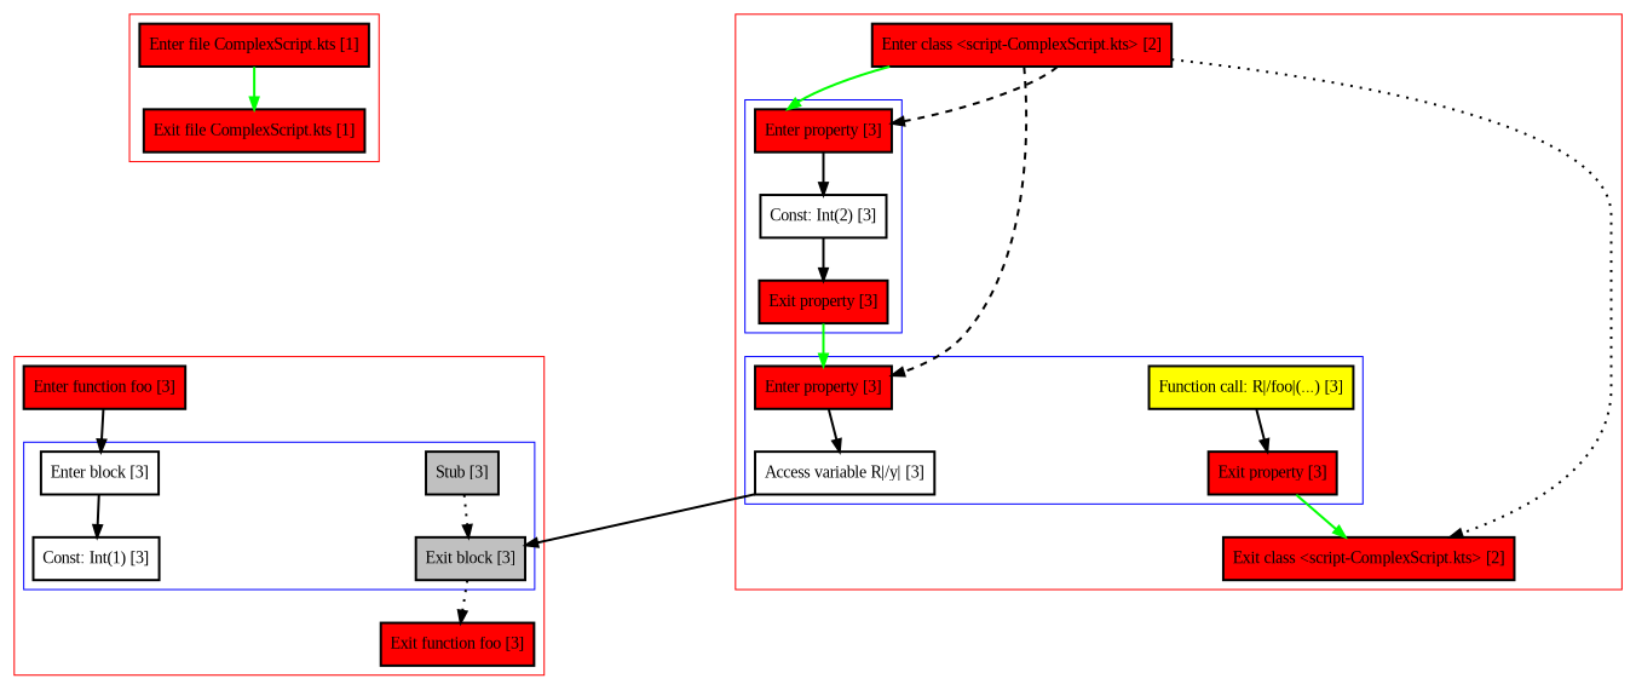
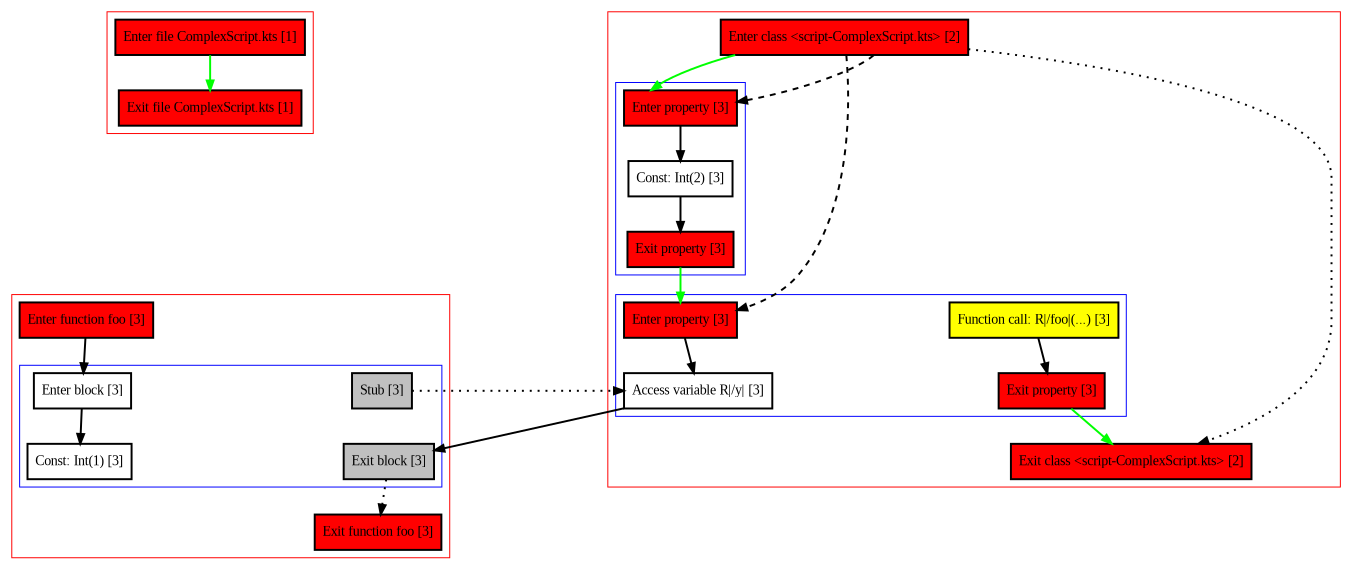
  digraph {
    fontname="Liberation Serif"
    nodesep=3
    node [fillcolor=red fontname="Liberation Serif" penwidth=2 shape=box style=filled]
    edge [fontname="Liberation Serif" penwidth=2]
    n1 [label="Enter file ComplexScript.kts [1]"]
    n2 [label="Exit file ComplexScript.kts [1]"]
    n3 [label="Enter property [3]"]
    n4 [label="Const: Int(2) [3]" fillcolor="" style=""]
    n5 [label="Exit property [3]"]
    n6 [label="Enter property [3]"]
    n7 [label="Access variable R|/y| [3]" fillcolor="" style=""]
    n8 [fillcolor=yellow label="Function call: R|/foo|(...) [3]"]
    n9 [label="Exit property [3]"]
    n10 [label="Enter class <script-ComplexScript.kts> [2]"]
    n11 [label="Exit class <script-ComplexScript.kts> [2]"]
    n12 [label="Enter block [3]" fillcolor="" style=""]
    n13 [label="Const: Int(1) [3]" fillcolor="" style=""]
    n14 [fillcolor=gray label="Stub [3]"]
    n15 [fillcolor=gray label="Exit block [3]"]
    n16 [label="Enter function foo [3]"]
    n17 [label="Exit function foo [3]"]
    subgraph cluster_1 {
      color=red
      n1
      n2
    }
    subgraph cluster_2 {
      color=red
      n10
      n11
      subgraph cluster_3 {
        color=blue
        n3
        n4
        n5
      }
      subgraph cluster_4 {
        color=blue
        n6
        n7
        n8
        n9
      }
    }
    subgraph cluster_5 {
      color=red
      n16
      n17
      subgraph cluster_6 {
        color=blue
        n12
        n13
        n14
        n15
      }
    }
    n1 -> n2 [color=green]
    n3 -> n4
    n4 -> n5
    n5 -> n6 [color=green]
    n6 -> n7
    n7 -> n15
    n8 -> n9
    n9 -> n11 [color=green]
    n10 -> n3 [color=green]
    n10 -> n3 [style=dashed]
    n10 -> n6 [style=dashed]
    n10 -> n11 [style=dotted]
    n12 -> n13
-   n14 -> n15 [style=dotted]
+   n14 -> n7 [style=dotted]
    n15 -> n17 [style=dotted]
    n16 -> n12
  }
